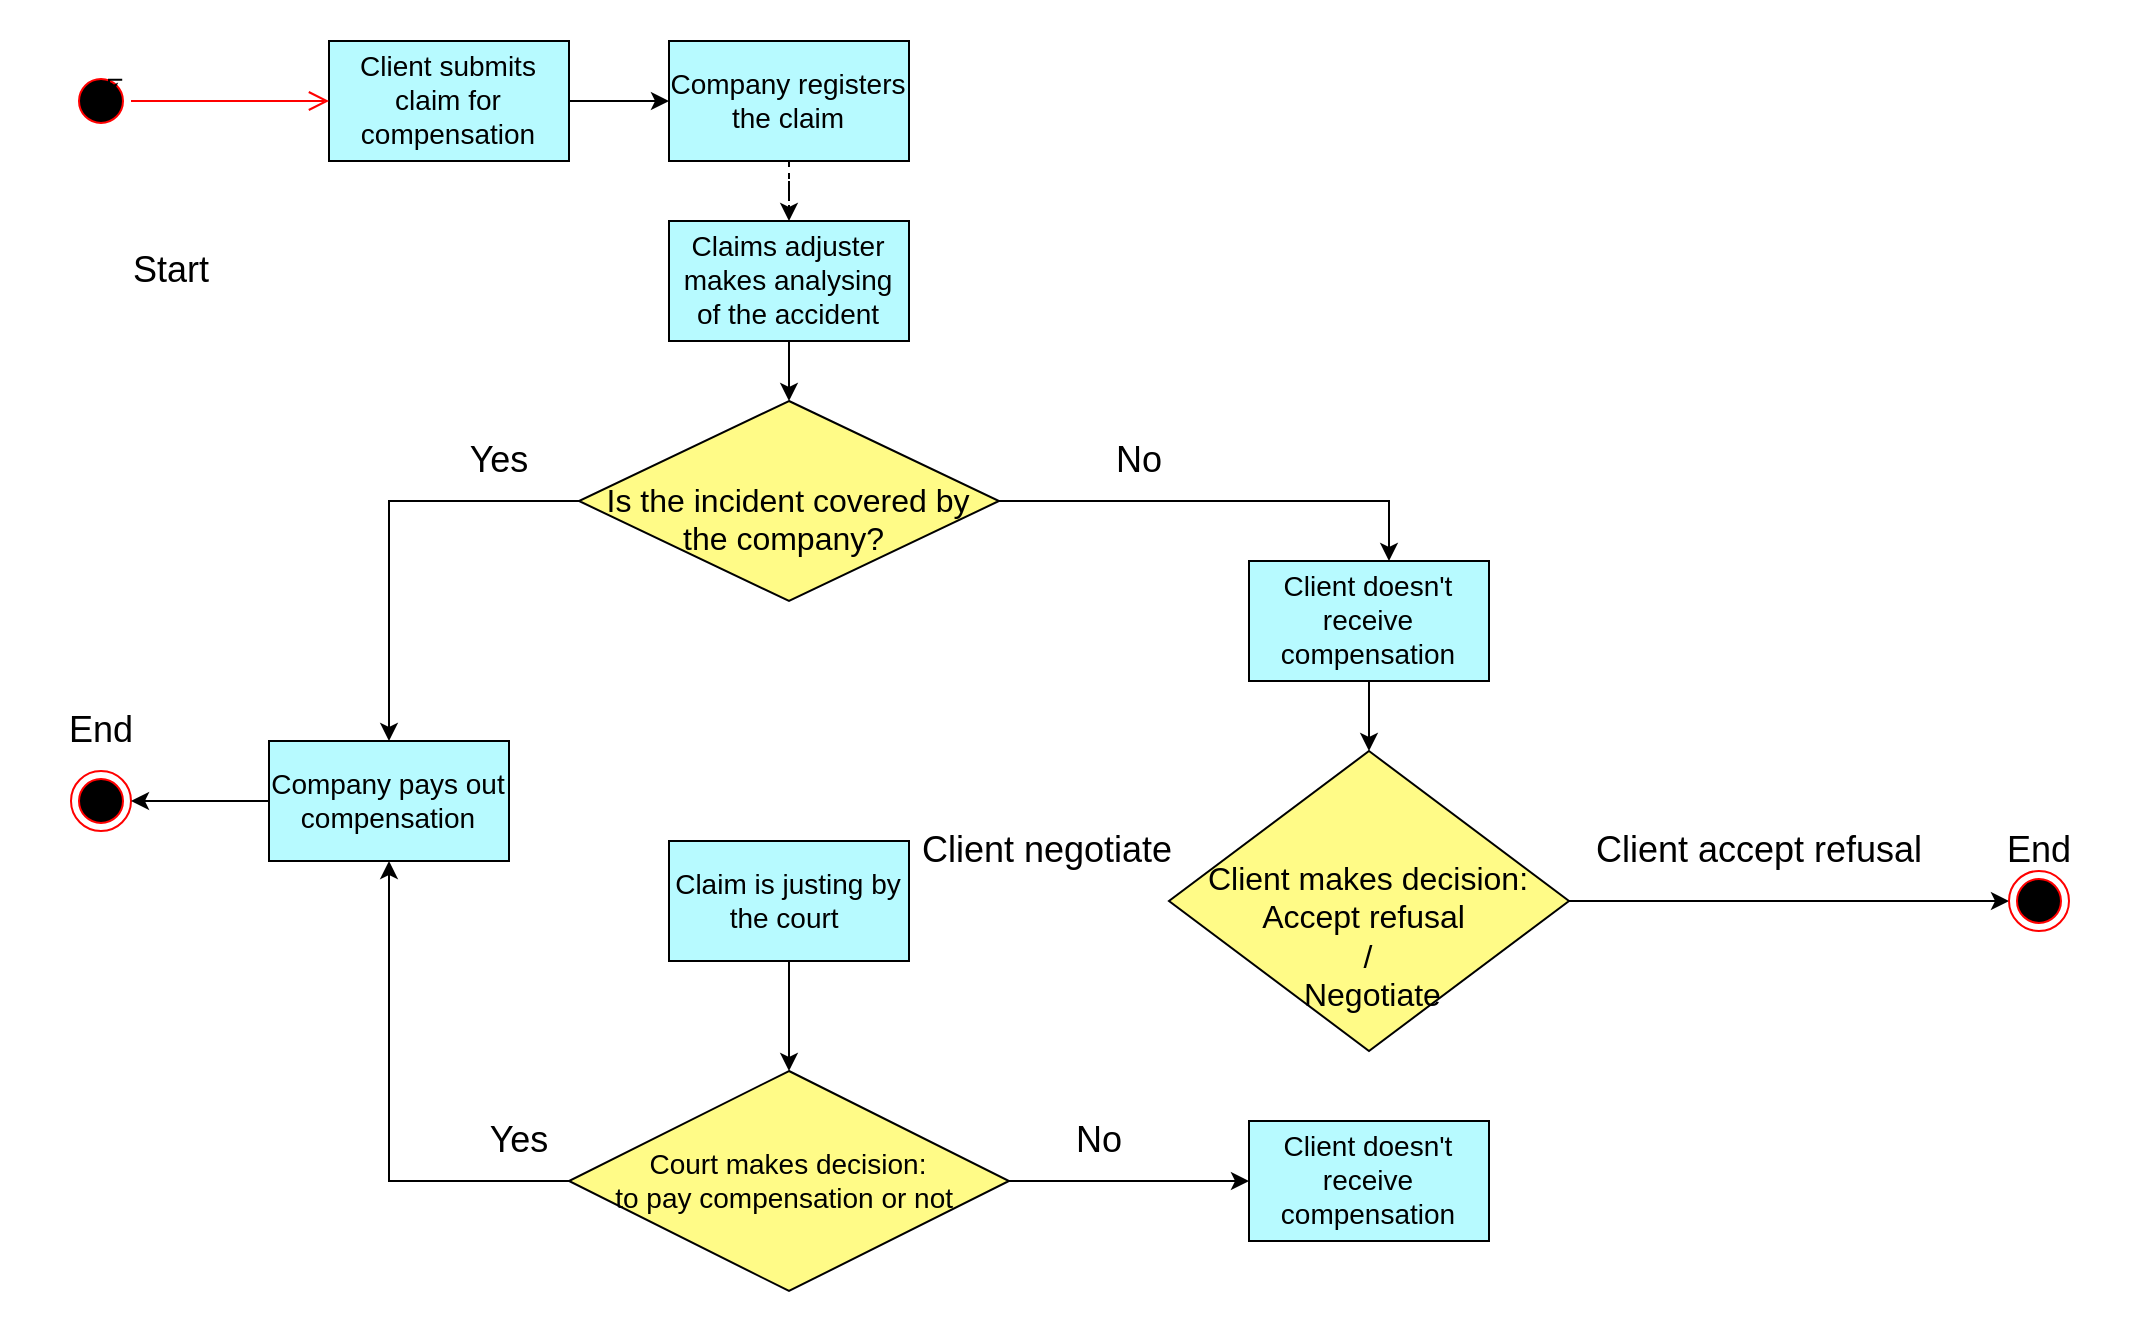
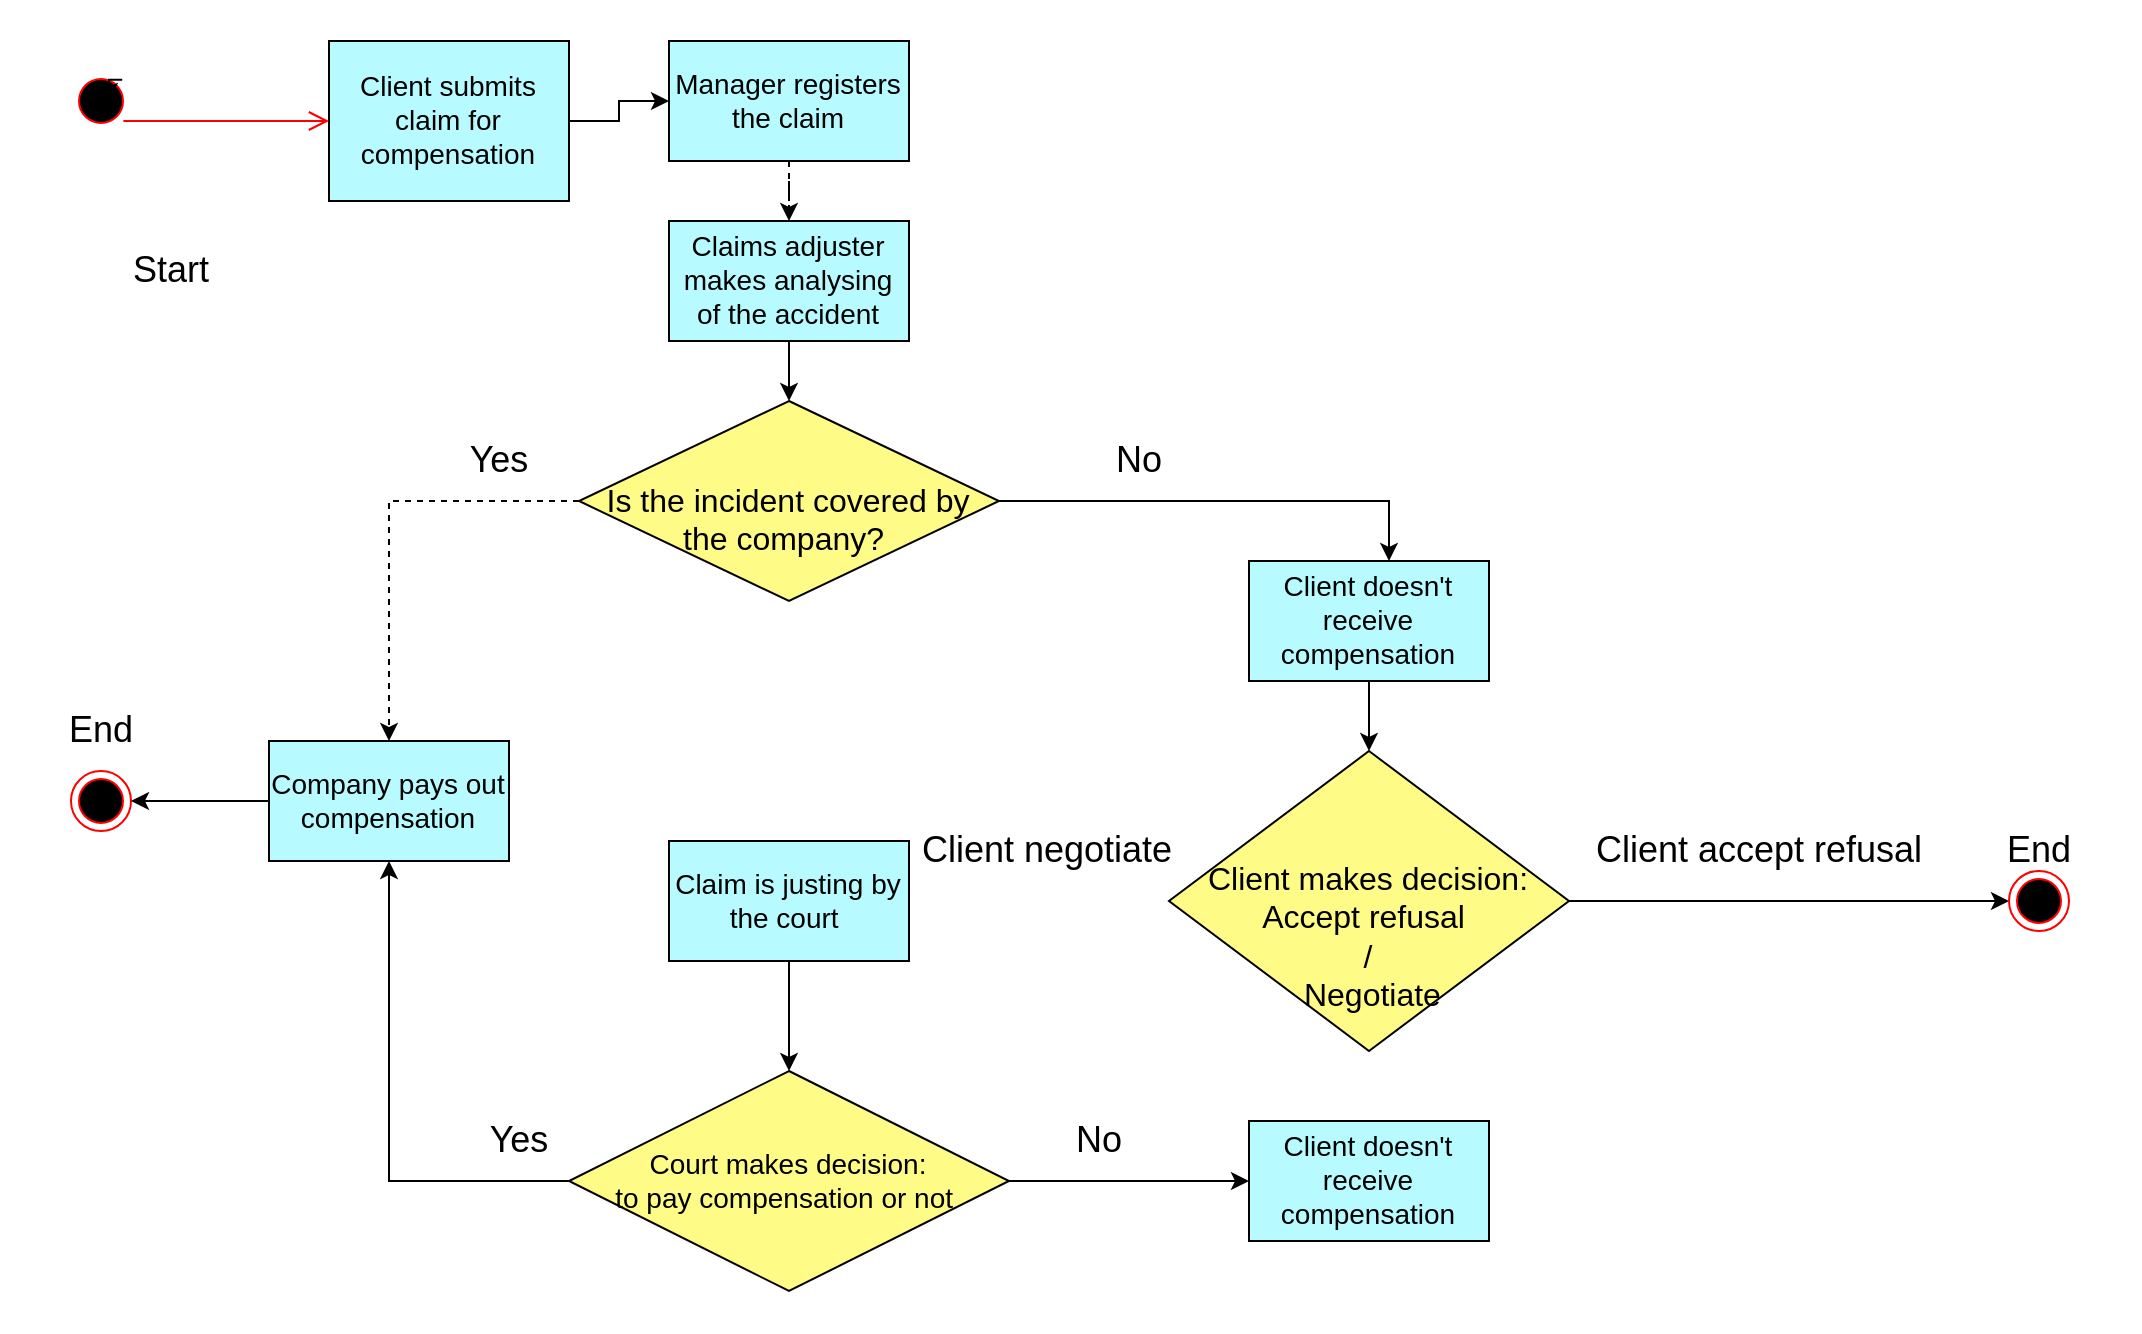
  <mxCell id="0" />
  <mxCell id="1" parent="0" />
  <mxCell id="2" value="" style="edgeStyle=orthogonalEdgeStyle;rounded=0;orthogonalLoop=1;jettySize=auto;html=1;" parent="1" source="3" target="5" edge="1"><mxGeometry relative="1" as="geometry" /></mxCell>
- <mxCell id="3" value="&lt;font style=&quot;font-size: 14px;&quot;&gt;Client submits claim for compensation&lt;/font&gt;" style="rounded=0;whiteSpace=wrap;html=1;fillColor=#B7FAFF;" parent="1" vertex="1"><mxGeometry x="164" y="20" width="120" height="60" as="geometry" /></mxCell>
+ <mxCell id="3" value="&lt;font style=&quot;font-size: 14px;&quot;&gt;Client submits claim for compensation&lt;/font&gt;" style="rounded=0;whiteSpace=wrap;html=1;fillColor=#B7FAFF;" parent="1" vertex="1"><mxGeometry x="164" y="20" width="120" height="80" as="geometry" /></mxCell>
  <mxCell id="4" value="" style="edgeStyle=orthogonalEdgeStyle;rounded=0;orthogonalLoop=1;jettySize=auto;html=1;dashed=1;" parent="1" source="5" target="7" edge="1"><mxGeometry relative="1" as="geometry" /></mxCell>
- <mxCell id="5" value="&lt;font style=&quot;font-size: 14px;&quot;&gt;Company registers the claim&lt;/font&gt;" style="rounded=0;whiteSpace=wrap;html=1;fillColor=#B7FAFF;" parent="1" vertex="1"><mxGeometry x="334" y="20" width="120" height="60" as="geometry" /></mxCell>
+ <mxCell id="5" value="&lt;font style=&quot;font-size: 14px;&quot;&gt;Manager registers the claim&lt;/font&gt;" style="rounded=0;whiteSpace=wrap;html=1;fillColor=#B7FAFF;" parent="1" vertex="1"><mxGeometry x="334" y="20" width="120" height="60" as="geometry" /></mxCell>
  <mxCell id="6" value="" style="edgeStyle=orthogonalEdgeStyle;rounded=0;orthogonalLoop=1;jettySize=auto;html=1;" parent="1" source="7" target="10" edge="1"><mxGeometry relative="1" as="geometry" /></mxCell>
  <mxCell id="7" value="&lt;font style=&quot;font-size: 14px;&quot;&gt;Claims adjuster makes analysing of the accident&lt;/font&gt;" style="rounded=0;whiteSpace=wrap;html=1;fillColor=#B7FAFF;" parent="1" vertex="1"><mxGeometry x="334" y="110" width="120" height="60" as="geometry" /></mxCell>
  <mxCell id="8" style="edgeStyle=orthogonalEdgeStyle;rounded=0;orthogonalLoop=1;jettySize=auto;html=1;" parent="1" source="10" target="12" edge="1"><mxGeometry relative="1" as="geometry"><Array as="points"><mxPoint x="694" y="250" /></Array></mxGeometry></mxCell>
- <mxCell id="9" style="edgeStyle=orthogonalEdgeStyle;rounded=0;orthogonalLoop=1;jettySize=auto;html=1;" parent="1" source="10" target="31" edge="1"><mxGeometry relative="1" as="geometry" /></mxCell>
+ <mxCell id="9" style="edgeStyle=orthogonalEdgeStyle;rounded=0;orthogonalLoop=1;jettySize=auto;html=1;dashed=1;" parent="1" source="10" target="31" edge="1"><mxGeometry relative="1" as="geometry" /></mxCell>
  <mxCell id="10" value="&lt;div&gt;&lt;span style=&quot;font-size: medium; background-color: transparent; color: light-dark(rgb(0, 0, 0), rgb(255, 255, 255));&quot;&gt;&lt;br&gt;&lt;/span&gt;&lt;/div&gt;&lt;div&gt;&lt;span style=&quot;font-size: medium; background-color: transparent; color: light-dark(rgb(0, 0, 0), rgb(255, 255, 255));&quot;&gt;Is the incident covered by the company?&amp;nbsp;&lt;/span&gt;&lt;/div&gt;" style="rhombus;whiteSpace=wrap;html=1;fillColor=#FFFB87;" parent="1" vertex="1"><mxGeometry x="289" y="200" width="210" height="100" as="geometry" /></mxCell>
  <mxCell id="11" value="" style="edgeStyle=orthogonalEdgeStyle;rounded=0;orthogonalLoop=1;jettySize=auto;html=1;" parent="1" source="12" target="14" edge="1"><mxGeometry relative="1" as="geometry" /></mxCell>
  <mxCell id="12" value="&lt;font style=&quot;font-size: 14px;&quot;&gt;Client doesn't receive compensation&lt;/font&gt;" style="rounded=0;whiteSpace=wrap;html=1;fillColor=#B7FAFF;" parent="1" vertex="1"><mxGeometry x="624" y="280" width="120" height="60" as="geometry" /></mxCell>
  <mxCell id="13" style="edgeStyle=orthogonalEdgeStyle;rounded=0;orthogonalLoop=1;jettySize=auto;html=1;entryX=0;entryY=0.5;entryDx=0;entryDy=0;" parent="1" source="14" target="22" edge="1"><mxGeometry relative="1" as="geometry" /></mxCell>
  <mxCell id="14" value="&lt;div&gt;&lt;font style=&quot;font-size: 14px;&quot;&gt;&lt;br&gt;&lt;/font&gt;&lt;/div&gt;&lt;div&gt;&lt;font size=&quot;3&quot;&gt;&lt;br&gt;&lt;/font&gt;&lt;/div&gt;&lt;div&gt;&lt;font size=&quot;3&quot;&gt;Client makes decision:&lt;/font&gt;&lt;/div&gt;&lt;font size=&quot;3&quot;&gt;Accept refusal&amp;nbsp;&lt;/font&gt;&lt;div&gt;&lt;font size=&quot;3&quot;&gt;/&lt;/font&gt;&lt;div&gt;&lt;font size=&quot;3&quot;&gt;&amp;nbsp;Negotiate&lt;/font&gt;&lt;/div&gt;&lt;/div&gt;" style="rhombus;whiteSpace=wrap;html=1;fillColor=#FFFB87;" parent="1" vertex="1"><mxGeometry x="584" y="375" width="200" height="150" as="geometry" /></mxCell>
  <mxCell id="15" value="" style="ellipse;html=1;shape=endState;fillColor=#000000;strokeColor=#ff0000;" parent="1" vertex="1"><mxGeometry x="35" y="385" width="30" height="30" as="geometry" /></mxCell>
  <mxCell id="16" value="" style="ellipse;html=1;shape=startState;fillColor=#000000;strokeColor=#ff0000;" parent="1" vertex="1"><mxGeometry x="35" y="35" width="30" height="30" as="geometry" /></mxCell>
  <mxCell id="17" value="" style="edgeStyle=orthogonalEdgeStyle;html=1;verticalAlign=bottom;endArrow=open;endSize=8;strokeColor=#ff0000;rounded=0;entryX=0;entryY=0.5;entryDx=0;entryDy=0;" parent="1" source="16" target="3" edge="1"><mxGeometry relative="1" as="geometry"><mxPoint x="94" y="0" as="targetPoint" /><Array as="points"><mxPoint x="50" y="50" /></Array></mxGeometry></mxCell>
  <mxCell id="18" value="&lt;font style=&quot;font-size: 18px;&quot;&gt;Start&lt;/font&gt;" style="text;html=1;align=center;verticalAlign=middle;resizable=0;points=[];autosize=1;strokeColor=none;fillColor=none;" parent="1" vertex="1"><mxGeometry x="55" y="115" width="60" height="40" as="geometry" /></mxCell>
  <mxCell id="19" value="&lt;font style=&quot;font-size: 18px;&quot;&gt;Client negotiate&lt;/font&gt;" style="text;html=1;align=center;verticalAlign=middle;resizable=0;points=[];autosize=1;strokeColor=none;fillColor=none;rotation=0;" parent="1" vertex="1"><mxGeometry x="448" y="405" width="150" height="40" as="geometry" /></mxCell>
  <mxCell id="20" value="&lt;font style=&quot;font-size: 18px;&quot;&gt;Yes&lt;/font&gt;" style="text;html=1;align=center;verticalAlign=middle;resizable=0;points=[];autosize=1;strokeColor=none;fillColor=none;" parent="1" vertex="1"><mxGeometry x="224" y="210" width="50" height="40" as="geometry" /></mxCell>
  <mxCell id="21" value="&lt;font style=&quot;font-size: 18px;&quot;&gt;Client accept refusal&lt;/font&gt;" style="text;html=1;align=center;verticalAlign=middle;resizable=0;points=[];autosize=1;strokeColor=none;fillColor=none;" parent="1" vertex="1"><mxGeometry x="784" y="405" width="190" height="40" as="geometry" /></mxCell>
  <mxCell id="22" value="" style="ellipse;html=1;shape=endState;fillColor=#000000;strokeColor=#ff0000;" parent="1" vertex="1"><mxGeometry x="1004" y="435" width="30" height="30" as="geometry" /></mxCell>
  <mxCell id="23" style="edgeStyle=orthogonalEdgeStyle;rounded=0;orthogonalLoop=1;jettySize=auto;html=1;exitX=0.5;exitY=1;exitDx=0;exitDy=0;" parent="1" source="10" target="10" edge="1"><mxGeometry relative="1" as="geometry" /></mxCell>
  <mxCell id="24" value="" style="edgeStyle=orthogonalEdgeStyle;rounded=0;orthogonalLoop=1;jettySize=auto;html=1;" parent="1" source="25" target="29" edge="1"><mxGeometry relative="1" as="geometry" /></mxCell>
  <mxCell id="25" value="&lt;font style=&quot;font-size: 14px;&quot;&gt;Claim is justing by the court&amp;nbsp;&lt;/font&gt;" style="rounded=0;whiteSpace=wrap;html=1;fillColor=#B7FAFF;" parent="1" vertex="1"><mxGeometry x="334" y="420" width="120" height="60" as="geometry" /></mxCell>
  <mxCell id="26" value="&lt;font style=&quot;font-size: 18px;&quot;&gt;End&lt;/font&gt;" style="text;html=1;align=center;verticalAlign=middle;resizable=0;points=[];autosize=1;strokeColor=none;fillColor=none;" parent="1" vertex="1"><mxGeometry x="989" y="405" width="60" height="40" as="geometry" /></mxCell>
  <mxCell id="27" style="edgeStyle=orthogonalEdgeStyle;rounded=0;orthogonalLoop=1;jettySize=auto;html=1;entryX=0;entryY=0.5;entryDx=0;entryDy=0;" parent="1" source="29" target="32" edge="1"><mxGeometry relative="1" as="geometry" /></mxCell>
  <mxCell id="28" style="edgeStyle=orthogonalEdgeStyle;rounded=0;orthogonalLoop=1;jettySize=auto;html=1;entryX=0.5;entryY=1;entryDx=0;entryDy=0;" parent="1" source="29" target="31" edge="1"><mxGeometry relative="1" as="geometry" /></mxCell>
  <mxCell id="29" value="&lt;div&gt;&lt;span style=&quot;background-color: transparent; color: light-dark(rgb(0, 0, 0), rgb(255, 255, 255));&quot;&gt;&lt;font style=&quot;font-size: 14px;&quot;&gt;Court makes decision:&lt;/font&gt;&lt;/span&gt;&lt;/div&gt;&lt;font style=&quot;font-size: 14px;&quot;&gt;to pay compensation&amp;nbsp;or not&amp;nbsp;&lt;/font&gt;" style="rhombus;whiteSpace=wrap;html=1;fillColor=#FFFB87;" parent="1" vertex="1"><mxGeometry x="284" y="535" width="220" height="110" as="geometry" /></mxCell>
  <mxCell id="30" style="edgeStyle=orthogonalEdgeStyle;rounded=0;orthogonalLoop=1;jettySize=auto;html=1;entryX=1;entryY=0.5;entryDx=0;entryDy=0;" parent="1" source="31" target="15" edge="1"><mxGeometry relative="1" as="geometry" /></mxCell>
  <mxCell id="31" value="&lt;font style=&quot;font-size: 14px;&quot;&gt;Company pays out compensation&lt;/font&gt;" style="rounded=0;whiteSpace=wrap;html=1;fillColor=#B7FAFF;" parent="1" vertex="1"><mxGeometry x="134" y="370" width="120" height="60" as="geometry" /></mxCell>
  <mxCell id="32" value="&lt;font style=&quot;font-size: 14px;&quot;&gt;Client doesn't receive compensation&lt;/font&gt;" style="rounded=0;whiteSpace=wrap;html=1;fillColor=#B7FAFF;" parent="1" vertex="1"><mxGeometry x="624" y="560" width="120" height="60" as="geometry" /></mxCell>
  <mxCell id="33" value="&lt;font style=&quot;font-size: 18px;&quot;&gt;No&lt;/font&gt;" style="text;html=1;align=center;verticalAlign=middle;resizable=0;points=[];autosize=1;strokeColor=none;fillColor=none;" parent="1" vertex="1"><mxGeometry x="524" y="550" width="50" height="40" as="geometry" /></mxCell>
  <mxCell id="34" value="&lt;font style=&quot;font-size: 18px;&quot;&gt;Yes&lt;/font&gt;" style="text;html=1;align=center;verticalAlign=middle;resizable=0;points=[];autosize=1;strokeColor=none;fillColor=none;" parent="1" vertex="1"><mxGeometry x="234" y="550" width="50" height="40" as="geometry" /></mxCell>
  <mxCell id="35" value="&lt;font style=&quot;font-size: 18px;&quot;&gt;End&lt;/font&gt;" style="text;html=1;align=center;verticalAlign=middle;resizable=0;points=[];autosize=1;strokeColor=none;fillColor=none;" parent="1" vertex="1"><mxGeometry x="20" y="345" width="60" height="40" as="geometry" /></mxCell>
  <mxCell id="36" value="&lt;span style=&quot;font-size: 18px;&quot;&gt;No&lt;/span&gt;" style="text;html=1;align=center;verticalAlign=middle;resizable=0;points=[];autosize=1;strokeColor=none;fillColor=none;" parent="1" vertex="1"><mxGeometry x="544" y="210" width="50" height="40" as="geometry" /></mxCell>
  <mxCell id="37" style="edgeStyle=orthogonalEdgeStyle;rounded=0;orthogonalLoop=1;jettySize=auto;html=1;exitX=1;exitY=0;exitDx=0;exitDy=0;entryX=0.633;entryY=0.5;entryDx=0;entryDy=0;entryPerimeter=0;" parent="1" source="16" target="16" edge="1"><mxGeometry relative="1" as="geometry" /></mxCell>
